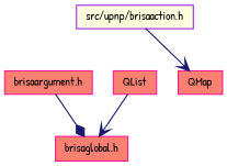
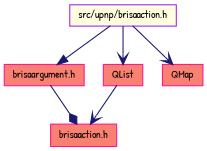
  digraph {
    fontname="Patrick Hand"
    node [color=deeppink fillcolor=salmon fontname="Patrick Hand" fontsize=10 shape=record style=filled]
    edge [arrowhead=vee color=midnightblue fontname="Patrick Hand" fontsize=10 labelfontname=FreeSans labelfontsize=10 style=solid]
    n1 [color=purple fillcolor=lightyellow fontcolor=black height=0.2 label="src/upnp/brisaaction.h" width=0.4]
    n2 [height=0.2 label="brisaargument.h" width=0.4]
    n3 [height=0.2 label=QList width=0.4]
    n4 [height=0.2 label=QMap width=0.4]
-   n5 [height=0.2 label="brisaglobal.h" width=0.4]
+   n5 [height=0.2 label="brisaaction.h" width=0.4]
+   n1 -> n2 [arrowhead=normal]
+   n1 -> n3
    n1 -> n4
    n2 -> n5 [arrowhead=diamond]
    n3 -> n5
  }
